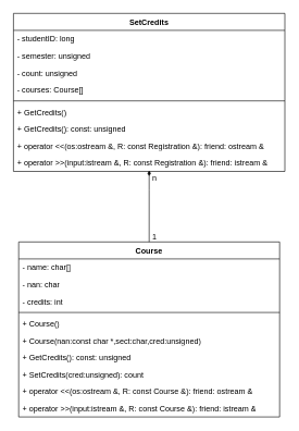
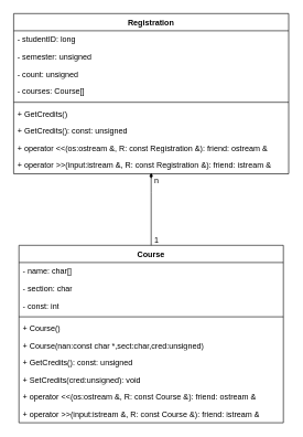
  <mxCell id="0" />
  <mxCell id="1" parent="0" />
- <mxCell id="2" value="SetCredits" style="swimlane;fontStyle=1;align=center;verticalAlign=top;childLayout=stackLayout;horizontal=1;startSize=26;horizontalStack=0;resizeParent=1;resizeParentMax=0;resizeLast=0;collapsible=1;marginBottom=0;whiteSpace=wrap;html=1;" vertex="1" parent="1"><mxGeometry x="20" y="20" width="416" height="242" as="geometry" /></mxCell>
+ <mxCell id="2" value="Registration" style="swimlane;fontStyle=1;align=center;verticalAlign=top;childLayout=stackLayout;horizontal=1;startSize=26;horizontalStack=0;resizeParent=1;resizeParentMax=0;resizeLast=0;collapsible=1;marginBottom=0;whiteSpace=wrap;html=1;" vertex="1" parent="1"><mxGeometry x="20" y="20" width="416" height="242" as="geometry" /></mxCell>
  <mxCell id="3" value="- studentID: long&lt;span style=&quot;white-space: pre;&quot;&gt;&#09;&lt;/span&gt;" style="text;strokeColor=none;fillColor=none;align=left;verticalAlign=top;spacingLeft=4;spacingRight=4;overflow=hidden;rotatable=0;points=[[0,0.5],[1,0.5]];portConstraint=eastwest;whiteSpace=wrap;html=1;" vertex="1" parent="2"><mxGeometry y="26" width="416" height="26" as="geometry" /></mxCell>
  <mxCell id="4" value="- semester: unsigned" style="text;strokeColor=none;fillColor=none;align=left;verticalAlign=top;spacingLeft=4;spacingRight=4;overflow=hidden;rotatable=0;points=[[0,0.5],[1,0.5]];portConstraint=eastwest;whiteSpace=wrap;html=1;" vertex="1" parent="2"><mxGeometry y="52" width="416" height="26" as="geometry" /></mxCell>
  <mxCell id="5" value="- count: unsigned" style="text;strokeColor=none;fillColor=none;align=left;verticalAlign=top;spacingLeft=4;spacingRight=4;overflow=hidden;rotatable=0;points=[[0,0.5],[1,0.5]];portConstraint=eastwest;whiteSpace=wrap;html=1;" vertex="1" parent="2"><mxGeometry y="78" width="416" height="26" as="geometry" /></mxCell>
  <mxCell id="6" value="- courses: Course[]" style="text;strokeColor=none;fillColor=none;align=left;verticalAlign=top;spacingLeft=4;spacingRight=4;overflow=hidden;rotatable=0;points=[[0,0.5],[1,0.5]];portConstraint=eastwest;whiteSpace=wrap;html=1;" vertex="1" parent="2"><mxGeometry y="104" width="416" height="26" as="geometry" /></mxCell>
  <mxCell id="7" value="" style="line;strokeWidth=1;fillColor=none;align=left;verticalAlign=middle;spacingTop=-1;spacingLeft=3;spacingRight=3;rotatable=0;labelPosition=right;points=[];portConstraint=eastwest;strokeColor=inherit;" vertex="1" parent="2"><mxGeometry y="130" width="416" height="8" as="geometry" /></mxCell>
  <mxCell id="8" value="+ GetCredits()&lt;br&gt;" style="text;strokeColor=none;fillColor=none;align=left;verticalAlign=top;spacingLeft=4;spacingRight=4;overflow=hidden;rotatable=0;points=[[0,0.5],[1,0.5]];portConstraint=eastwest;whiteSpace=wrap;html=1;" vertex="1" parent="2"><mxGeometry y="138" width="416" height="26" as="geometry" /></mxCell>
  <mxCell id="9" value="+ GetCredits(): const: unsigned" style="text;strokeColor=none;fillColor=none;align=left;verticalAlign=top;spacingLeft=4;spacingRight=4;overflow=hidden;rotatable=0;points=[[0,0.5],[1,0.5]];portConstraint=eastwest;whiteSpace=wrap;html=1;" vertex="1" parent="2"><mxGeometry y="164" width="416" height="26" as="geometry" /></mxCell>
  <mxCell id="10" value="+ operator &amp;lt;&amp;lt;(os:ostream &amp;amp;, R: const Registration &amp;amp;): friend: ostream &amp;amp;" style="text;strokeColor=none;fillColor=none;align=left;verticalAlign=top;spacingLeft=4;spacingRight=4;overflow=hidden;rotatable=0;points=[[0,0.5],[1,0.5]];portConstraint=eastwest;whiteSpace=wrap;html=1;" vertex="1" parent="2"><mxGeometry y="190" width="416" height="26" as="geometry" /></mxCell>
  <mxCell id="11" value="+ operator &amp;gt;&amp;gt;(input:istream &amp;amp;, R: const Registration &amp;amp;): friend: istream &amp;amp;" style="text;strokeColor=none;fillColor=none;align=left;verticalAlign=top;spacingLeft=4;spacingRight=4;overflow=hidden;rotatable=0;points=[[0,0.5],[1,0.5]];portConstraint=eastwest;whiteSpace=wrap;html=1;" vertex="1" parent="2"><mxGeometry y="216" width="416" height="26" as="geometry" /></mxCell>
  <mxCell id="12" value="Course" style="swimlane;fontStyle=1;align=center;verticalAlign=top;childLayout=stackLayout;horizontal=1;startSize=26;horizontalStack=0;resizeParent=1;resizeParentMax=0;resizeLast=0;collapsible=1;marginBottom=0;whiteSpace=wrap;html=1;" vertex="1" parent="1"><mxGeometry x="28" y="370" width="400" height="268" as="geometry" /></mxCell>
  <mxCell id="13" value="- name: char[]" style="text;strokeColor=none;fillColor=none;align=left;verticalAlign=top;spacingLeft=4;spacingRight=4;overflow=hidden;rotatable=0;points=[[0,0.5],[1,0.5]];portConstraint=eastwest;whiteSpace=wrap;html=1;" vertex="1" parent="12"><mxGeometry y="26" width="400" height="26" as="geometry" /></mxCell>
- <mxCell id="14" value="- nan: char" style="text;strokeColor=none;fillColor=none;align=left;verticalAlign=top;spacingLeft=4;spacingRight=4;overflow=hidden;rotatable=0;points=[[0,0.5],[1,0.5]];portConstraint=eastwest;whiteSpace=wrap;html=1;" vertex="1" parent="12"><mxGeometry y="52" width="400" height="26" as="geometry" /></mxCell>
- <mxCell id="15" value="- credits: int" style="text;strokeColor=none;fillColor=none;align=left;verticalAlign=top;spacingLeft=4;spacingRight=4;overflow=hidden;rotatable=0;points=[[0,0.5],[1,0.5]];portConstraint=eastwest;whiteSpace=wrap;html=1;" vertex="1" parent="12"><mxGeometry y="78" width="400" height="26" as="geometry" /></mxCell>
+ <mxCell id="14" value="- section: char" style="text;strokeColor=none;fillColor=none;align=left;verticalAlign=top;spacingLeft=4;spacingRight=4;overflow=hidden;rotatable=0;points=[[0,0.5],[1,0.5]];portConstraint=eastwest;whiteSpace=wrap;html=1;" vertex="1" parent="12"><mxGeometry y="52" width="400" height="26" as="geometry" /></mxCell>
+ <mxCell id="15" value="- const: int" style="text;strokeColor=none;fillColor=none;align=left;verticalAlign=top;spacingLeft=4;spacingRight=4;overflow=hidden;rotatable=0;points=[[0,0.5],[1,0.5]];portConstraint=eastwest;whiteSpace=wrap;html=1;" vertex="1" parent="12"><mxGeometry y="78" width="400" height="26" as="geometry" /></mxCell>
  <mxCell id="16" value="" style="line;strokeWidth=1;fillColor=none;align=left;verticalAlign=middle;spacingTop=-1;spacingLeft=3;spacingRight=3;rotatable=0;labelPosition=right;points=[];portConstraint=eastwest;strokeColor=inherit;" vertex="1" parent="12"><mxGeometry y="104" width="400" height="8" as="geometry" /></mxCell>
  <mxCell id="17" value="+ Course()" style="text;strokeColor=none;fillColor=none;align=left;verticalAlign=top;spacingLeft=4;spacingRight=4;overflow=hidden;rotatable=0;points=[[0,0.5],[1,0.5]];portConstraint=eastwest;whiteSpace=wrap;html=1;" vertex="1" parent="12"><mxGeometry y="112" width="400" height="26" as="geometry" /></mxCell>
  <mxCell id="18" value="+ Course(nan:const char *,sect:char,cred:unsigned)" style="text;strokeColor=none;fillColor=none;align=left;verticalAlign=top;spacingLeft=4;spacingRight=4;overflow=hidden;rotatable=0;points=[[0,0.5],[1,0.5]];portConstraint=eastwest;whiteSpace=wrap;html=1;" vertex="1" parent="12"><mxGeometry y="138" width="400" height="26" as="geometry" /></mxCell>
  <mxCell id="19" value="+ GetCredits(): const: unsigned" style="text;strokeColor=none;fillColor=none;align=left;verticalAlign=top;spacingLeft=4;spacingRight=4;overflow=hidden;rotatable=0;points=[[0,0.5],[1,0.5]];portConstraint=eastwest;whiteSpace=wrap;html=1;" vertex="1" parent="12"><mxGeometry y="164" width="400" height="26" as="geometry" /></mxCell>
- <mxCell id="20" value="+ SetCredits(cred:unsigned): count" style="text;strokeColor=none;fillColor=none;align=left;verticalAlign=top;spacingLeft=4;spacingRight=4;overflow=hidden;rotatable=0;points=[[0,0.5],[1,0.5]];portConstraint=eastwest;whiteSpace=wrap;html=1;" vertex="1" parent="12"><mxGeometry y="190" width="400" height="26" as="geometry" /></mxCell>
+ <mxCell id="20" value="+ SetCredits(cred:unsigned): void" style="text;strokeColor=none;fillColor=none;align=left;verticalAlign=top;spacingLeft=4;spacingRight=4;overflow=hidden;rotatable=0;points=[[0,0.5],[1,0.5]];portConstraint=eastwest;whiteSpace=wrap;html=1;" vertex="1" parent="12"><mxGeometry y="190" width="400" height="26" as="geometry" /></mxCell>
  <mxCell id="21" value="+ operator &amp;lt;&amp;lt;(os:ostream &amp;amp;, R: const Course &amp;amp;): friend: ostream &amp;amp;" style="text;strokeColor=none;fillColor=none;align=left;verticalAlign=top;spacingLeft=4;spacingRight=4;overflow=hidden;rotatable=0;points=[[0,0.5],[1,0.5]];portConstraint=eastwest;whiteSpace=wrap;html=1;" vertex="1" parent="12"><mxGeometry y="216" width="400" height="26" as="geometry" /></mxCell>
  <mxCell id="22" value="+ operator &amp;gt;&amp;gt;(input:istream &amp;amp;, R: const Course &amp;amp;): friend: istream &amp;amp;" style="text;strokeColor=none;fillColor=none;align=left;verticalAlign=top;spacingLeft=4;spacingRight=4;overflow=hidden;rotatable=0;points=[[0,0.5],[1,0.5]];portConstraint=eastwest;whiteSpace=wrap;html=1;" vertex="1" parent="12"><mxGeometry y="242" width="400" height="26" as="geometry" /></mxCell>
  <mxCell id="23" style="edgeStyle=orthogonalEdgeStyle;rounded=0;orthogonalLoop=1;jettySize=auto;html=1;entryX=0.5;entryY=0.945;entryDx=0;entryDy=0;entryPerimeter=0;endArrow=diamondThin;endFill=1;" edge="1" parent="1" source="12" target="11"><mxGeometry relative="1" as="geometry"><Array as="points"><mxPoint x="228" y="290" /><mxPoint x="228" y="290" /></Array></mxGeometry></mxCell>
  <mxCell id="24" value="n" style="text;html=1;align=center;verticalAlign=middle;resizable=0;points=[];autosize=1;strokeColor=none;fillColor=none;" vertex="1" parent="1"><mxGeometry x="221" y="258" width="30" height="30" as="geometry" /></mxCell>
  <mxCell id="25" value="1" style="text;html=1;align=center;verticalAlign=middle;resizable=0;points=[];autosize=1;strokeColor=none;fillColor=none;" vertex="1" parent="1"><mxGeometry x="221" y="348" width="30" height="30" as="geometry" /></mxCell>
